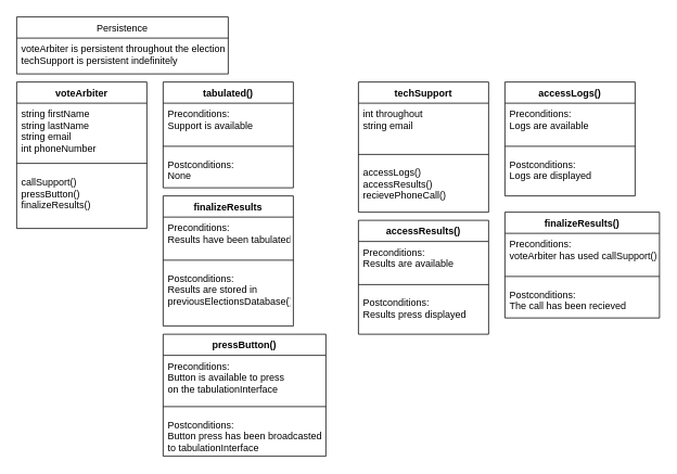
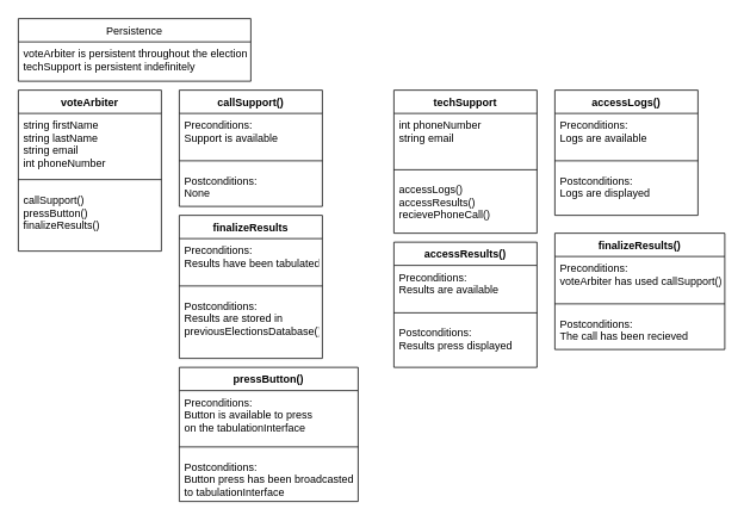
  <mxCell id="0" />
  <mxCell id="1" parent="0" />
  <mxCell id="2" value="techSupport" style="swimlane;fontStyle=1;align=center;verticalAlign=top;childLayout=stackLayout;horizontal=1;startSize=26;horizontalStack=0;resizeParent=1;resizeParentMax=0;resizeLast=0;collapsible=1;marginBottom=0;" parent="1" vertex="1"><mxGeometry x="440" y="100" width="160" height="160" as="geometry" /></mxCell>
- <mxCell id="3" value="int throughout&#10;string email&#10;" style="text;strokeColor=none;fillColor=none;align=left;verticalAlign=top;spacingLeft=4;spacingRight=4;overflow=hidden;rotatable=0;points=[[0,0.5],[1,0.5]];portConstraint=eastwest;" parent="2" vertex="1"><mxGeometry y="26" width="160" height="54" as="geometry" /></mxCell>
+ <mxCell id="3" value="int phoneNumber&#10;string email&#10;" style="text;strokeColor=none;fillColor=none;align=left;verticalAlign=top;spacingLeft=4;spacingRight=4;overflow=hidden;rotatable=0;points=[[0,0.5],[1,0.5]];portConstraint=eastwest;" parent="2" vertex="1"><mxGeometry y="26" width="160" height="54" as="geometry" /></mxCell>
  <mxCell id="4" value="" style="line;strokeWidth=1;fillColor=none;align=left;verticalAlign=middle;spacingTop=-1;spacingLeft=3;spacingRight=3;rotatable=0;labelPosition=right;points=[];portConstraint=eastwest;strokeColor=inherit;" parent="2" vertex="1"><mxGeometry y="80" width="160" height="18" as="geometry" /></mxCell>
  <mxCell id="5" value="accessLogs()&#10;accessResults()&#10;recievePhoneCall()&#10;" style="text;strokeColor=none;fillColor=none;align=left;verticalAlign=top;spacingLeft=4;spacingRight=4;overflow=hidden;rotatable=0;points=[[0,0.5],[1,0.5]];portConstraint=eastwest;" parent="2" vertex="1"><mxGeometry y="98" width="160" height="62" as="geometry" /></mxCell>
  <mxCell id="6" value="voteArbiter" style="swimlane;fontStyle=1;align=center;verticalAlign=top;childLayout=stackLayout;horizontal=1;startSize=26;horizontalStack=0;resizeParent=1;resizeParentMax=0;resizeLast=0;collapsible=1;marginBottom=0;" parent="1" vertex="1"><mxGeometry x="20" y="100" width="160" height="180" as="geometry" /></mxCell>
  <mxCell id="7" value="string firstName&#10;string lastName&#10;string email&#10;int phoneNumber&#10;" style="text;strokeColor=none;fillColor=none;align=left;verticalAlign=top;spacingLeft=4;spacingRight=4;overflow=hidden;rotatable=0;points=[[0,0.5],[1,0.5]];portConstraint=eastwest;" parent="6" vertex="1"><mxGeometry y="26" width="160" height="64" as="geometry" /></mxCell>
  <mxCell id="8" value="" style="line;strokeWidth=1;fillColor=none;align=left;verticalAlign=middle;spacingTop=-1;spacingLeft=3;spacingRight=3;rotatable=0;labelPosition=right;points=[];portConstraint=eastwest;strokeColor=inherit;" parent="6" vertex="1"><mxGeometry y="90" width="160" height="20" as="geometry" /></mxCell>
  <mxCell id="9" value="callSupport()&#10;pressButton()&#10;finalizeResults()" style="text;strokeColor=none;fillColor=none;align=left;verticalAlign=top;spacingLeft=4;spacingRight=4;overflow=hidden;rotatable=0;points=[[0,0.5],[1,0.5]];portConstraint=eastwest;" parent="6" vertex="1"><mxGeometry y="110" width="160" height="70" as="geometry" /></mxCell>
  <mxCell id="10" value="Persistence" style="swimlane;fontStyle=0;childLayout=stackLayout;horizontal=1;startSize=26;fillColor=none;horizontalStack=0;resizeParent=1;resizeParentMax=0;resizeLast=0;collapsible=1;marginBottom=0;" parent="1" vertex="1"><mxGeometry x="20" y="20" width="260" height="70" as="geometry" /></mxCell>
  <mxCell id="11" value="voteArbiter is persistent throughout the election&#10;techSupport is persistent indefinitely&#10;" style="text;strokeColor=none;fillColor=none;align=left;verticalAlign=top;spacingLeft=4;spacingRight=4;overflow=hidden;rotatable=0;points=[[0,0.5],[1,0.5]];portConstraint=eastwest;" parent="10" vertex="1"><mxGeometry y="26" width="260" height="44" as="geometry" /></mxCell>
  <mxCell id="12" value="accessLogs()" style="swimlane;fontStyle=1;align=center;verticalAlign=top;childLayout=stackLayout;horizontal=1;startSize=26;horizontalStack=0;resizeParent=1;resizeParentMax=0;resizeLast=0;collapsible=1;marginBottom=0;" parent="1" vertex="1"><mxGeometry x="620" y="100" width="160" height="140" as="geometry" /></mxCell>
  <mxCell id="13" value="Preconditions:&#10;Logs are available&#10;" style="text;strokeColor=none;fillColor=none;align=left;verticalAlign=top;spacingLeft=4;spacingRight=4;overflow=hidden;rotatable=0;points=[[0,0.5],[1,0.5]];portConstraint=eastwest;" parent="12" vertex="1"><mxGeometry y="26" width="160" height="44" as="geometry" /></mxCell>
  <mxCell id="14" value="" style="line;strokeWidth=1;fillColor=none;align=left;verticalAlign=middle;spacingTop=-1;spacingLeft=3;spacingRight=3;rotatable=0;labelPosition=right;points=[];portConstraint=eastwest;strokeColor=inherit;" parent="12" vertex="1"><mxGeometry y="70" width="160" height="18" as="geometry" /></mxCell>
  <mxCell id="15" value="Postconditions:&#10;Logs are displayed&#10;" style="text;strokeColor=none;fillColor=none;align=left;verticalAlign=top;spacingLeft=4;spacingRight=4;overflow=hidden;rotatable=0;points=[[0,0.5],[1,0.5]];portConstraint=eastwest;" parent="12" vertex="1"><mxGeometry y="88" width="160" height="52" as="geometry" /></mxCell>
- <mxCell id="16" value="tabulated()" style="swimlane;fontStyle=1;align=center;verticalAlign=top;childLayout=stackLayout;horizontal=1;startSize=26;horizontalStack=0;resizeParent=1;resizeParentMax=0;resizeLast=0;collapsible=1;marginBottom=0;" parent="1" vertex="1"><mxGeometry x="200" y="100" width="160" height="130" as="geometry" /></mxCell>
+ <mxCell id="16" value="callSupport()" style="swimlane;fontStyle=1;align=center;verticalAlign=top;childLayout=stackLayout;horizontal=1;startSize=26;horizontalStack=0;resizeParent=1;resizeParentMax=0;resizeLast=0;collapsible=1;marginBottom=0;" parent="1" vertex="1"><mxGeometry x="200" y="100" width="160" height="130" as="geometry" /></mxCell>
  <mxCell id="17" value="Preconditions:&#10;Support is available&#10;" style="text;strokeColor=none;fillColor=none;align=left;verticalAlign=top;spacingLeft=4;spacingRight=4;overflow=hidden;rotatable=0;points=[[0,0.5],[1,0.5]];portConstraint=eastwest;" parent="16" vertex="1"><mxGeometry y="26" width="160" height="44" as="geometry" /></mxCell>
  <mxCell id="18" value="" style="line;strokeWidth=1;fillColor=none;align=left;verticalAlign=middle;spacingTop=-1;spacingLeft=3;spacingRight=3;rotatable=0;labelPosition=right;points=[];portConstraint=eastwest;strokeColor=inherit;" parent="16" vertex="1"><mxGeometry y="70" width="160" height="18" as="geometry" /></mxCell>
  <mxCell id="19" value="Postconditions:&#10;None&#10;" style="text;strokeColor=none;fillColor=none;align=left;verticalAlign=top;spacingLeft=4;spacingRight=4;overflow=hidden;rotatable=0;points=[[0,0.5],[1,0.5]];portConstraint=eastwest;" parent="16" vertex="1"><mxGeometry y="88" width="160" height="42" as="geometry" /></mxCell>
  <mxCell id="20" value="pressButton()" style="swimlane;fontStyle=1;align=center;verticalAlign=top;childLayout=stackLayout;horizontal=1;startSize=26;horizontalStack=0;resizeParent=1;resizeParentMax=0;resizeLast=0;collapsible=1;marginBottom=0;" parent="1" vertex="1"><mxGeometry x="200" y="410" width="200" height="150" as="geometry" /></mxCell>
  <mxCell id="21" value="Preconditions:&#10;Button is available to press &#10;on the tabulationInterface&#10;" style="text;strokeColor=none;fillColor=none;align=left;verticalAlign=top;spacingLeft=4;spacingRight=4;overflow=hidden;rotatable=0;points=[[0,0.5],[1,0.5]];portConstraint=eastwest;" parent="20" vertex="1"><mxGeometry y="26" width="200" height="54" as="geometry" /></mxCell>
  <mxCell id="22" value="" style="line;strokeWidth=1;fillColor=none;align=left;verticalAlign=middle;spacingTop=-1;spacingLeft=3;spacingRight=3;rotatable=0;labelPosition=right;points=[];portConstraint=eastwest;strokeColor=inherit;" parent="20" vertex="1"><mxGeometry y="80" width="200" height="18" as="geometry" /></mxCell>
  <mxCell id="23" value="Postconditions:&#10;Button press has been broadcasted&#10;to tabulationInterface" style="text;strokeColor=none;fillColor=none;align=left;verticalAlign=top;spacingLeft=4;spacingRight=4;overflow=hidden;rotatable=0;points=[[0,0.5],[1,0.5]];portConstraint=eastwest;" parent="20" vertex="1"><mxGeometry y="98" width="200" height="52" as="geometry" /></mxCell>
  <mxCell id="24" value="finalizeResults" style="swimlane;fontStyle=1;align=center;verticalAlign=top;childLayout=stackLayout;horizontal=1;startSize=26;horizontalStack=0;resizeParent=1;resizeParentMax=0;resizeLast=0;collapsible=1;marginBottom=0;" parent="1" vertex="1"><mxGeometry x="200" y="240" width="160" height="160" as="geometry" /></mxCell>
  <mxCell id="25" value="Preconditions:&#10;Results have been tabulated" style="text;strokeColor=none;fillColor=none;align=left;verticalAlign=top;spacingLeft=4;spacingRight=4;overflow=hidden;rotatable=0;points=[[0,0.5],[1,0.5]];portConstraint=eastwest;" parent="24" vertex="1"><mxGeometry y="26" width="160" height="44" as="geometry" /></mxCell>
  <mxCell id="26" value="" style="line;strokeWidth=1;fillColor=none;align=left;verticalAlign=middle;spacingTop=-1;spacingLeft=3;spacingRight=3;rotatable=0;labelPosition=right;points=[];portConstraint=eastwest;strokeColor=inherit;" parent="24" vertex="1"><mxGeometry y="70" width="160" height="18" as="geometry" /></mxCell>
  <mxCell id="27" value="Postconditions:&#10;Results are stored in &#10;previousElectionsDatabase()" style="text;strokeColor=none;fillColor=none;align=left;verticalAlign=top;spacingLeft=4;spacingRight=4;overflow=hidden;rotatable=0;points=[[0,0.5],[1,0.5]];portConstraint=eastwest;" parent="24" vertex="1"><mxGeometry y="88" width="160" height="72" as="geometry" /></mxCell>
  <mxCell id="28" value="finalizeResults()" style="swimlane;fontStyle=1;align=center;verticalAlign=top;childLayout=stackLayout;horizontal=1;startSize=26;horizontalStack=0;resizeParent=1;resizeParentMax=0;resizeLast=0;collapsible=1;marginBottom=0;" parent="1" vertex="1"><mxGeometry x="620" y="260" width="190" height="130" as="geometry" /></mxCell>
  <mxCell id="29" value="Preconditions:&#10;voteArbiter has used callSupport()" style="text;strokeColor=none;fillColor=none;align=left;verticalAlign=top;spacingLeft=4;spacingRight=4;overflow=hidden;rotatable=0;points=[[0,0.5],[1,0.5]];portConstraint=eastwest;" parent="28" vertex="1"><mxGeometry y="26" width="190" height="44" as="geometry" /></mxCell>
  <mxCell id="30" value="" style="line;strokeWidth=1;fillColor=none;align=left;verticalAlign=middle;spacingTop=-1;spacingLeft=3;spacingRight=3;rotatable=0;labelPosition=right;points=[];portConstraint=eastwest;strokeColor=inherit;" parent="28" vertex="1"><mxGeometry y="70" width="190" height="18" as="geometry" /></mxCell>
  <mxCell id="31" value="Postconditions:&#10;The call has been recieved&#10;" style="text;strokeColor=none;fillColor=none;align=left;verticalAlign=top;spacingLeft=4;spacingRight=4;overflow=hidden;rotatable=0;points=[[0,0.5],[1,0.5]];portConstraint=eastwest;" parent="28" vertex="1"><mxGeometry y="88" width="190" height="42" as="geometry" /></mxCell>
  <mxCell id="32" value="accessResults()" style="swimlane;fontStyle=1;align=center;verticalAlign=top;childLayout=stackLayout;horizontal=1;startSize=26;horizontalStack=0;resizeParent=1;resizeParentMax=0;resizeLast=0;collapsible=1;marginBottom=0;" vertex="1" parent="1"><mxGeometry x="440" y="270" width="160" height="140" as="geometry" /></mxCell>
  <mxCell id="33" value="Preconditions:&#10;Results are available&#10;" style="text;strokeColor=none;fillColor=none;align=left;verticalAlign=top;spacingLeft=4;spacingRight=4;overflow=hidden;rotatable=0;points=[[0,0.5],[1,0.5]];portConstraint=eastwest;" vertex="1" parent="32"><mxGeometry y="26" width="160" height="44" as="geometry" /></mxCell>
  <mxCell id="34" value="" style="line;strokeWidth=1;fillColor=none;align=left;verticalAlign=middle;spacingTop=-1;spacingLeft=3;spacingRight=3;rotatable=0;labelPosition=right;points=[];portConstraint=eastwest;strokeColor=inherit;" vertex="1" parent="32"><mxGeometry y="70" width="160" height="18" as="geometry" /></mxCell>
  <mxCell id="35" value="Postconditions:&#10;Results press displayed&#10;" style="text;strokeColor=none;fillColor=none;align=left;verticalAlign=top;spacingLeft=4;spacingRight=4;overflow=hidden;rotatable=0;points=[[0,0.5],[1,0.5]];portConstraint=eastwest;" vertex="1" parent="32"><mxGeometry y="88" width="160" height="52" as="geometry" /></mxCell>
